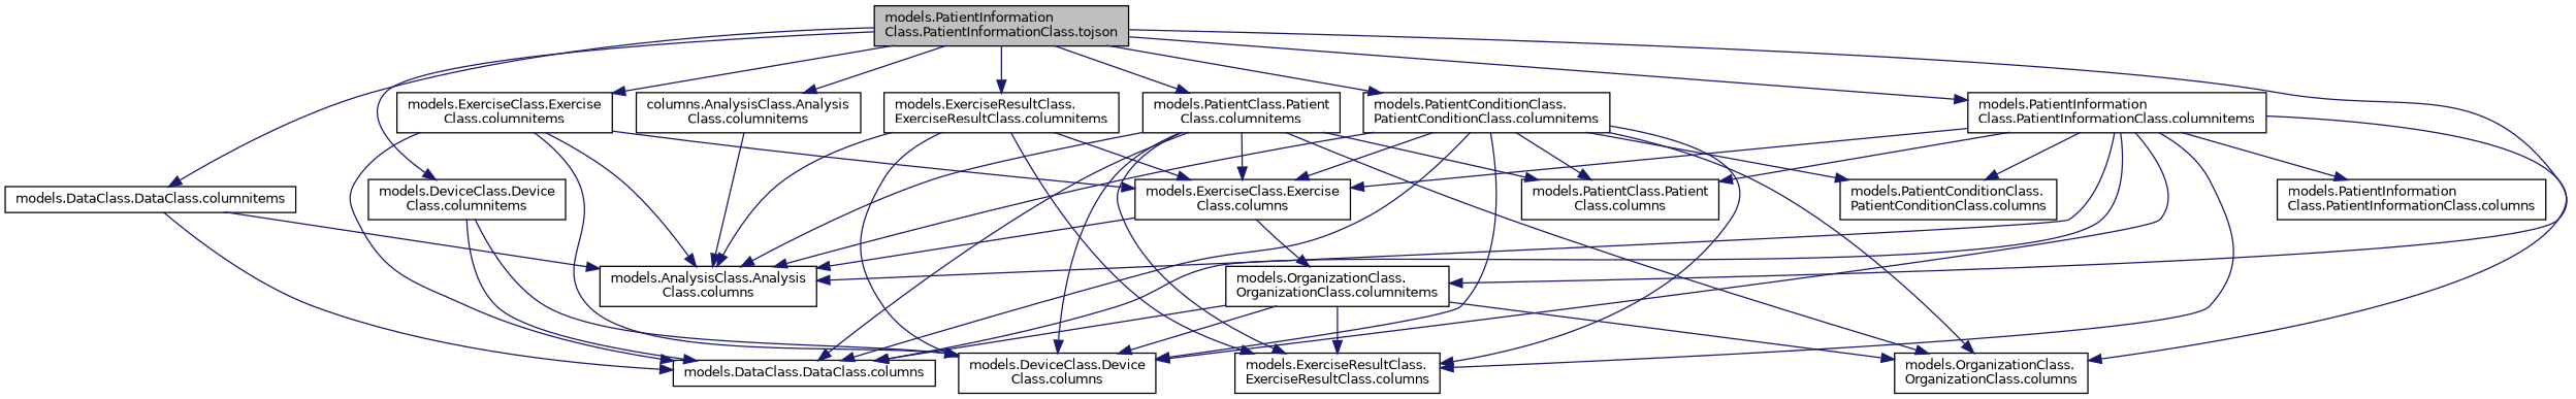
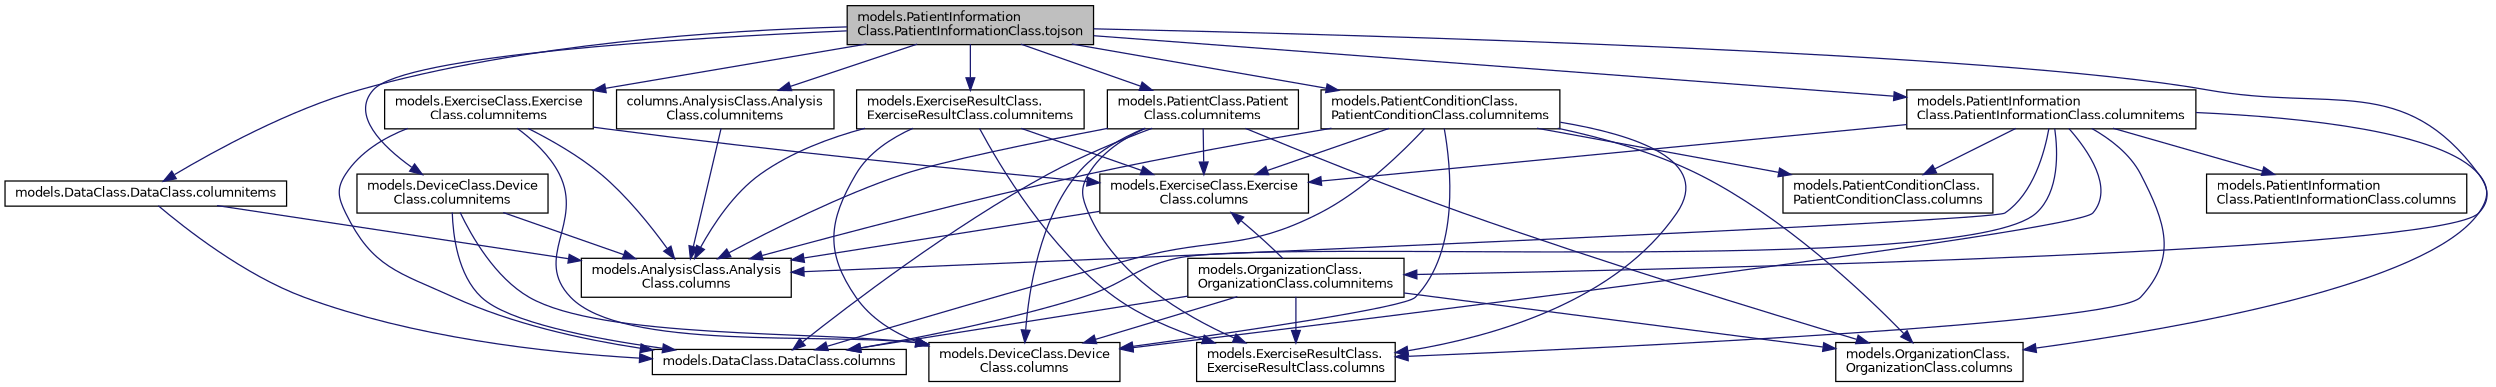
  digraph {
    rankdir=TB
    node [color=black fillcolor=white fontname=Helvetica fontsize=10 shape=record style=filled]
    edge [color=midnightblue fontname=Helvetica fontsize=10 labelfontname=Helvetica labelfontsize=10 style=solid]
    n1 [fillcolor=grey75 fontcolor=black height=0.2 label="models.PatientInformation\lClass.PatientInformationClass.tojson" width=0.4]
    n2 [height=0.2 label="columns.AnalysisClass.Analysis\lClass.columnitems" width=0.4]
    n3 [height=0.2 label="models.DataClass.DataClass.columnitems" width=0.4]
    n4 [height=0.2 label="models.DeviceClass.Device\lClass.columnitems" width=0.4]
    n5 [height=0.2 label="models.ExerciseClass.Exercise\lClass.columnitems" width=0.4]
    n6 [height=0.2 label="models.ExerciseResultClass.\lExerciseResultClass.columnitems" width=0.4]
    n7 [height=0.2 label="models.OrganizationClass.\lOrganizationClass.columnitems" width=0.4]
    n8 [height=0.2 label="models.PatientClass.Patient\lClass.columnitems" width=0.4]
    n9 [height=0.2 label="models.PatientConditionClass.\lPatientConditionClass.columnitems" width=0.4]
    n10 [height=0.2 label="models.PatientInformation\lClass.PatientInformationClass.columnitems" width=0.4]
    n11 [height=0.2 label="models.AnalysisClass.Analysis\lClass.columns" width=0.4]
    n12 [height=0.2 label="models.DataClass.DataClass.columns" width=0.4]
    n13 [height=0.2 label="models.DeviceClass.Device\lClass.columns" width=0.4]
    n14 [height=0.2 label="models.ExerciseClass.Exercise\lClass.columns" width=0.4]
    n15 [height=0.2 label="models.ExerciseResultClass.\lExerciseResultClass.columns" width=0.4]
    n16 [height=0.2 label="models.OrganizationClass.\lOrganizationClass.columns" width=0.4]
-   n17 [height=0.2 label="models.PatientClass.Patient\lClass.columns" width=0.4]
    n18 [height=0.2 label="models.PatientConditionClass.\lPatientConditionClass.columns" width=0.4]
    n19 [height=0.2 label="models.PatientInformation\lClass.PatientInformationClass.columns" width=0.4]
    n1 -> n2
    n1 -> n3
    n1 -> n4
    n1 -> n5
    n1 -> n6
    n1 -> n7
    n1 -> n8
    n1 -> n9
    n1 -> n10
    n2 -> n11
    n3 -> n11
    n3 -> n12
+   n4 -> n11
    n4 -> n12
    n4 -> n13
    n5 -> n11
    n5 -> n12
    n5 -> n13
    n5 -> n14
    n6 -> n11
    n6 -> n13
    n6 -> n14
    n6 -> n15
    n7 -> n12
    n7 -> n13
-   n14 -> n7
+   n7 -> n14
    n7 -> n15
    n7 -> n16
    n8 -> n11
    n8 -> n12
    n8 -> n13
    n8 -> n14
    n8 -> n15
    n8 -> n16
-   n8 -> n17
    n9 -> n11
    n9 -> n12
    n9 -> n13
    n9 -> n14
    n9 -> n15
    n9 -> n16
-   n9 -> n17
    n9 -> n18
    n10 -> n11
    n10 -> n12
    n10 -> n13
    n10 -> n14
    n10 -> n15
    n10 -> n16
-   n10 -> n17
    n10 -> n18
    n10 -> n19
    n14 -> n11
  }
